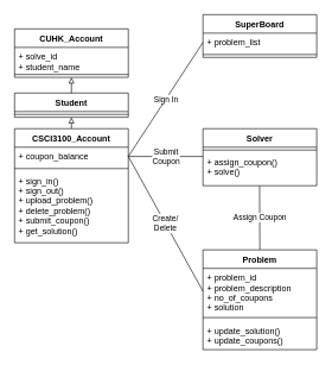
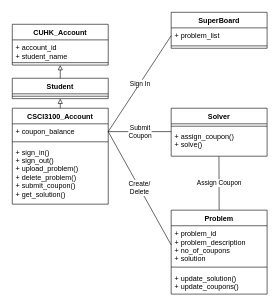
  <mxCell id="0" />
  <mxCell id="1" parent="0" />
  <mxCell id="2" value="CUHK_Account" style="swimlane;fontStyle=1;align=center;verticalAlign=top;childLayout=stackLayout;horizontal=1;startSize=26;horizontalStack=0;resizeParent=1;resizeParentMax=0;resizeLast=0;collapsible=1;marginBottom=0;" vertex="1" parent="1"><mxGeometry x="20" y="40" width="160" height="68" as="geometry" /></mxCell>
- <mxCell id="3" value="+ solve_id&#10;+ student_name" style="text;strokeColor=none;fillColor=none;align=left;verticalAlign=top;spacingLeft=4;spacingRight=4;overflow=hidden;rotatable=0;points=[[0,0.5],[1,0.5]];portConstraint=eastwest;" vertex="1" parent="2"><mxGeometry y="26" width="160" height="34" as="geometry" /></mxCell>
+ <mxCell id="3" value="+ account_id&#10;+ student_name" style="text;strokeColor=none;fillColor=none;align=left;verticalAlign=top;spacingLeft=4;spacingRight=4;overflow=hidden;rotatable=0;points=[[0,0.5],[1,0.5]];portConstraint=eastwest;" vertex="1" parent="2"><mxGeometry y="26" width="160" height="34" as="geometry" /></mxCell>
  <mxCell id="4" value="" style="line;strokeWidth=1;fillColor=none;align=left;verticalAlign=middle;spacingTop=-1;spacingLeft=3;spacingRight=3;rotatable=0;labelPosition=right;points=[];portConstraint=eastwest;" vertex="1" parent="2"><mxGeometry y="60" width="160" height="8" as="geometry" /></mxCell>
  <mxCell id="5" style="rounded=0;orthogonalLoop=1;jettySize=auto;html=1;exitX=0.5;exitY=0;exitDx=0;exitDy=0;entryX=0.5;entryY=1;entryDx=0;entryDy=0;endArrow=block;endFill=0;" edge="1" parent="1" source="6" target="17"><mxGeometry relative="1" as="geometry"><mxPoint x="99.68" y="106.156" as="targetPoint" /></mxGeometry></mxCell>
  <mxCell id="6" value="CSCI3100_Account" style="swimlane;fontStyle=1;align=center;verticalAlign=top;childLayout=stackLayout;horizontal=1;startSize=26;horizontalStack=0;resizeParent=1;resizeParentMax=0;resizeLast=0;collapsible=1;marginBottom=0;" vertex="1" parent="1"><mxGeometry x="20" y="180" width="160" height="160" as="geometry" /></mxCell>
  <mxCell id="7" value="+ coupon_balance" style="text;strokeColor=none;fillColor=none;align=left;verticalAlign=top;spacingLeft=4;spacingRight=4;overflow=hidden;rotatable=0;points=[[0,0.5],[1,0.5]];portConstraint=eastwest;" vertex="1" parent="6"><mxGeometry y="26" width="160" height="26" as="geometry" /></mxCell>
  <mxCell id="8" value="" style="line;strokeWidth=1;fillColor=none;align=left;verticalAlign=middle;spacingTop=-1;spacingLeft=3;spacingRight=3;rotatable=0;labelPosition=right;points=[];portConstraint=eastwest;" vertex="1" parent="6"><mxGeometry y="52" width="160" height="8" as="geometry" /></mxCell>
  <mxCell id="9" value="+ sign_in()&#10;+ sign_out()&#10;+ upload_problem()&#10;+ delete_problem()&#10;+ submit_coupon()&#10;+ get_solution()" style="text;strokeColor=none;fillColor=none;align=left;verticalAlign=top;spacingLeft=4;spacingRight=4;overflow=hidden;rotatable=0;points=[[0,0.5],[1,0.5]];portConstraint=eastwest;" vertex="1" parent="6"><mxGeometry y="60" width="160" height="100" as="geometry" /></mxCell>
  <mxCell id="10" value="SuperBoard" style="swimlane;fontStyle=1;align=center;verticalAlign=top;childLayout=stackLayout;horizontal=1;startSize=26;horizontalStack=0;resizeParent=1;resizeParentMax=0;resizeLast=0;collapsible=1;marginBottom=0;" vertex="1" parent="1"><mxGeometry x="285" y="20" width="160" height="60" as="geometry" /></mxCell>
  <mxCell id="11" value="+ problem_list" style="text;strokeColor=none;fillColor=none;align=left;verticalAlign=top;spacingLeft=4;spacingRight=4;overflow=hidden;rotatable=0;points=[[0,0.5],[1,0.5]];portConstraint=eastwest;" vertex="1" parent="10"><mxGeometry y="26" width="160" height="26" as="geometry" /></mxCell>
  <mxCell id="12" value="" style="line;strokeWidth=1;fillColor=none;align=left;verticalAlign=middle;spacingTop=-1;spacingLeft=3;spacingRight=3;rotatable=0;labelPosition=right;points=[];portConstraint=eastwest;" vertex="1" parent="10"><mxGeometry y="52" width="160" height="8" as="geometry" /></mxCell>
  <mxCell id="13" value="Solver" style="swimlane;fontStyle=1;align=center;verticalAlign=top;childLayout=stackLayout;horizontal=1;startSize=26;horizontalStack=0;resizeParent=1;resizeParentMax=0;resizeLast=0;collapsible=1;marginBottom=0;" vertex="1" parent="1"><mxGeometry x="285" y="180" width="160" height="80" as="geometry" /></mxCell>
  <mxCell id="14" value="" style="line;strokeWidth=1;fillColor=none;align=left;verticalAlign=middle;spacingTop=-1;spacingLeft=3;spacingRight=3;rotatable=0;labelPosition=right;points=[];portConstraint=eastwest;" vertex="1" parent="13"><mxGeometry y="26" width="160" height="8" as="geometry" /></mxCell>
  <mxCell id="15" value="+ assign_coupon()&#10;+ solve()" style="text;strokeColor=none;fillColor=none;align=left;verticalAlign=top;spacingLeft=4;spacingRight=4;overflow=hidden;rotatable=0;points=[[0,0.5],[1,0.5]];portConstraint=eastwest;" vertex="1" parent="13"><mxGeometry y="34" width="160" height="46" as="geometry" /></mxCell>
  <mxCell id="16" value="Sign In" style="edgeStyle=none;rounded=0;orthogonalLoop=1;jettySize=auto;html=1;exitX=1;exitY=0.5;exitDx=0;exitDy=0;entryX=0;entryY=0.5;entryDx=0;entryDy=0;endArrow=none;endFill=0;" edge="1" parent="1" source="7" target="11"><mxGeometry relative="1" as="geometry" /></mxCell>
  <mxCell id="17" value="Student" style="swimlane;fontStyle=1;align=center;verticalAlign=top;childLayout=stackLayout;horizontal=1;startSize=26;horizontalStack=0;resizeParent=1;resizeParentMax=0;resizeLast=0;collapsible=1;marginBottom=0;" vertex="1" parent="1"><mxGeometry x="20" y="130" width="160" height="34" as="geometry" /></mxCell>
  <mxCell id="18" value="" style="line;strokeWidth=1;fillColor=none;align=left;verticalAlign=middle;spacingTop=-1;spacingLeft=3;spacingRight=3;rotatable=0;labelPosition=right;points=[];portConstraint=eastwest;" vertex="1" parent="17"><mxGeometry y="26" width="160" height="8" as="geometry" /></mxCell>
  <mxCell id="19" value="Assign Coupon" style="edgeStyle=none;rounded=0;orthogonalLoop=1;jettySize=auto;html=1;exitX=0.5;exitY=0;exitDx=0;exitDy=0;entryX=0.498;entryY=1.012;entryDx=0;entryDy=0;entryPerimeter=0;endArrow=none;endFill=0;" edge="1" parent="1" source="20" target="15"><mxGeometry relative="1" as="geometry" /></mxCell>
  <mxCell id="20" value="Problem" style="swimlane;fontStyle=1;align=center;verticalAlign=top;childLayout=stackLayout;horizontal=1;startSize=26;horizontalStack=0;resizeParent=1;resizeParentMax=0;resizeLast=0;collapsible=1;marginBottom=0;" vertex="1" parent="1"><mxGeometry x="285" y="350" width="160" height="140" as="geometry" /></mxCell>
  <mxCell id="21" value="+ problem_id&#10;+ problem_description&#10;+ no_of_coupons&#10;+ solution" style="text;strokeColor=none;fillColor=none;align=left;verticalAlign=top;spacingLeft=4;spacingRight=4;overflow=hidden;rotatable=0;points=[[0,0.5],[1,0.5]];portConstraint=eastwest;" vertex="1" parent="20"><mxGeometry y="26" width="160" height="64" as="geometry" /></mxCell>
  <mxCell id="22" value="" style="line;strokeWidth=1;fillColor=none;align=left;verticalAlign=middle;spacingTop=-1;spacingLeft=3;spacingRight=3;rotatable=0;labelPosition=right;points=[];portConstraint=eastwest;" vertex="1" parent="20"><mxGeometry y="90" width="160" height="10" as="geometry" /></mxCell>
  <mxCell id="23" value="+ update_solution()&#10;+ update_coupons()" style="text;strokeColor=none;fillColor=none;align=left;verticalAlign=top;spacingLeft=4;spacingRight=4;overflow=hidden;rotatable=0;points=[[0,0.5],[1,0.5]];portConstraint=eastwest;" vertex="1" parent="20"><mxGeometry y="100" width="160" height="40" as="geometry" /></mxCell>
  <mxCell id="24" style="rounded=0;orthogonalLoop=1;jettySize=auto;html=1;exitX=0.5;exitY=0;exitDx=0;exitDy=0;entryX=0.5;entryY=1;entryDx=0;entryDy=0;endArrow=block;endFill=0;" edge="1" parent="1" source="17" target="2"><mxGeometry relative="1" as="geometry"><mxPoint x="110" y="190" as="sourcePoint" /><mxPoint x="99.68" y="-54.934" as="targetPoint" /></mxGeometry></mxCell>
  <mxCell id="25" value="Create/&lt;br&gt;Delete" style="edgeStyle=none;rounded=0;orthogonalLoop=1;jettySize=auto;html=1;exitX=1;exitY=0.5;exitDx=0;exitDy=0;entryX=0;entryY=0.5;entryDx=0;entryDy=0;endArrow=none;endFill=0;" edge="1" parent="1" source="7" target="21"><mxGeometry relative="1" as="geometry" /></mxCell>
  <mxCell id="26" value="Submit&lt;br&gt;Coupon" style="edgeStyle=none;rounded=0;orthogonalLoop=1;jettySize=auto;html=1;exitX=1;exitY=0.5;exitDx=0;exitDy=0;entryX=0;entryY=0.5;entryDx=0;entryDy=0;endArrow=none;endFill=0;" edge="1" parent="1" source="7"><mxGeometry relative="1" as="geometry"><mxPoint x="285" y="219" as="targetPoint" /></mxGeometry></mxCell>
